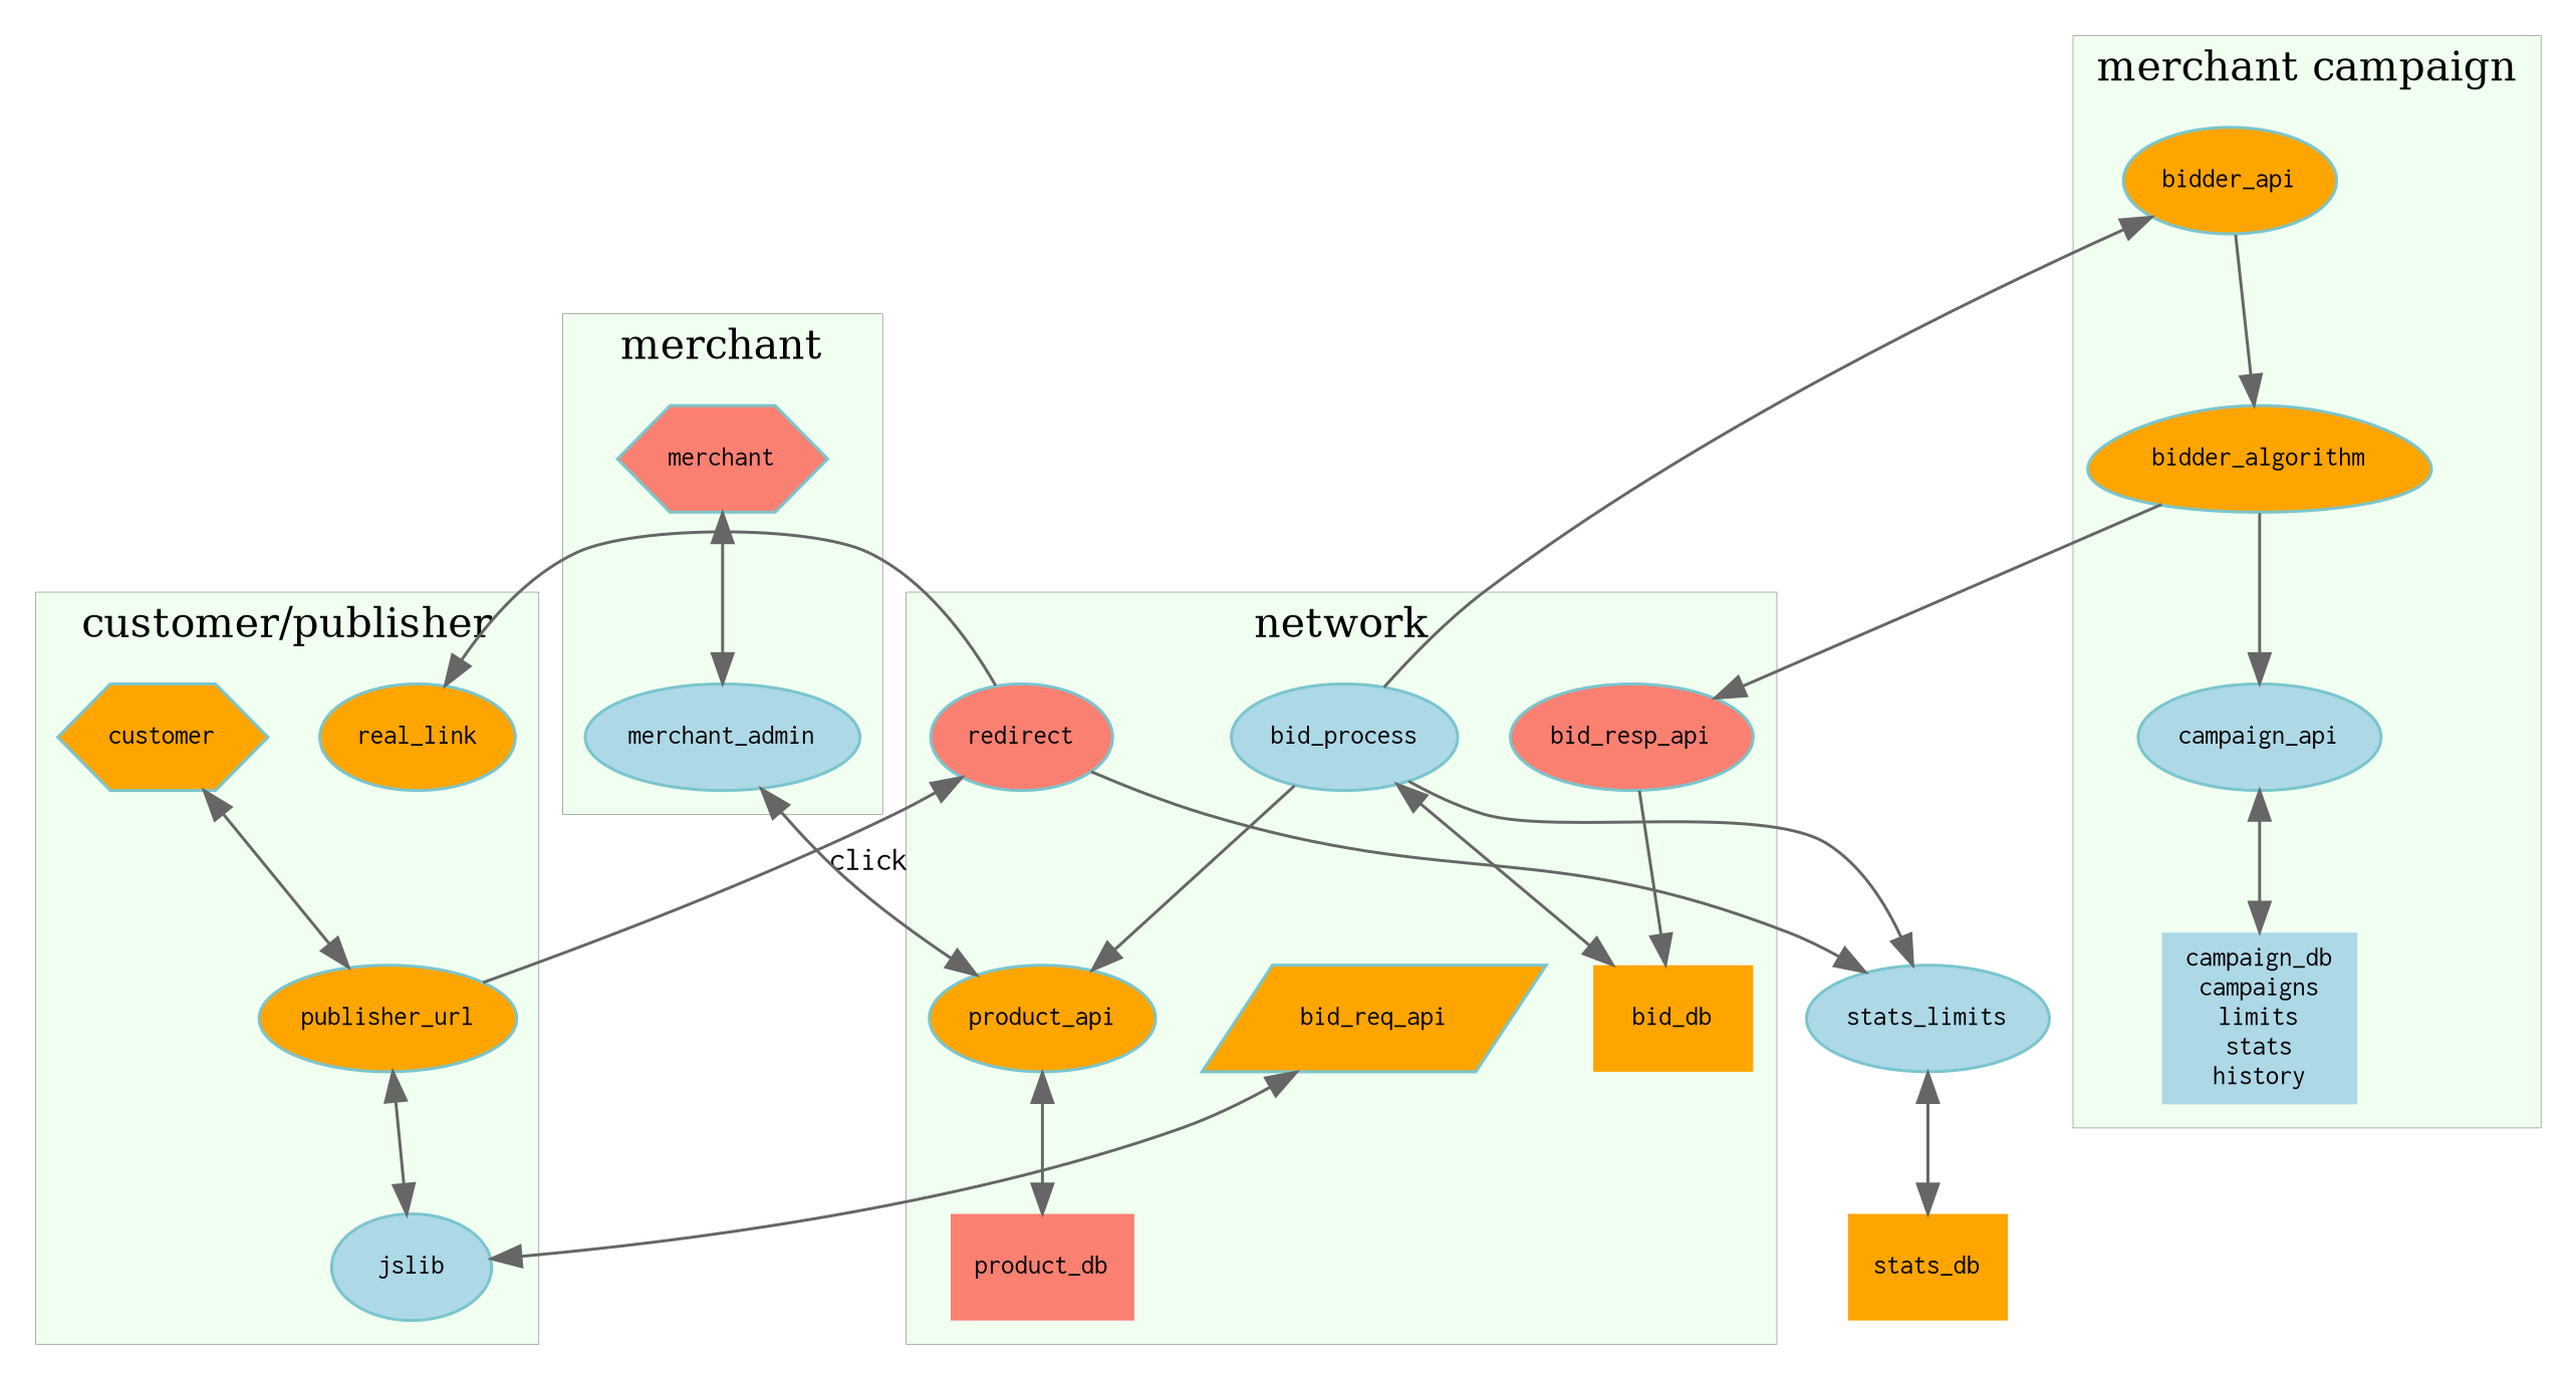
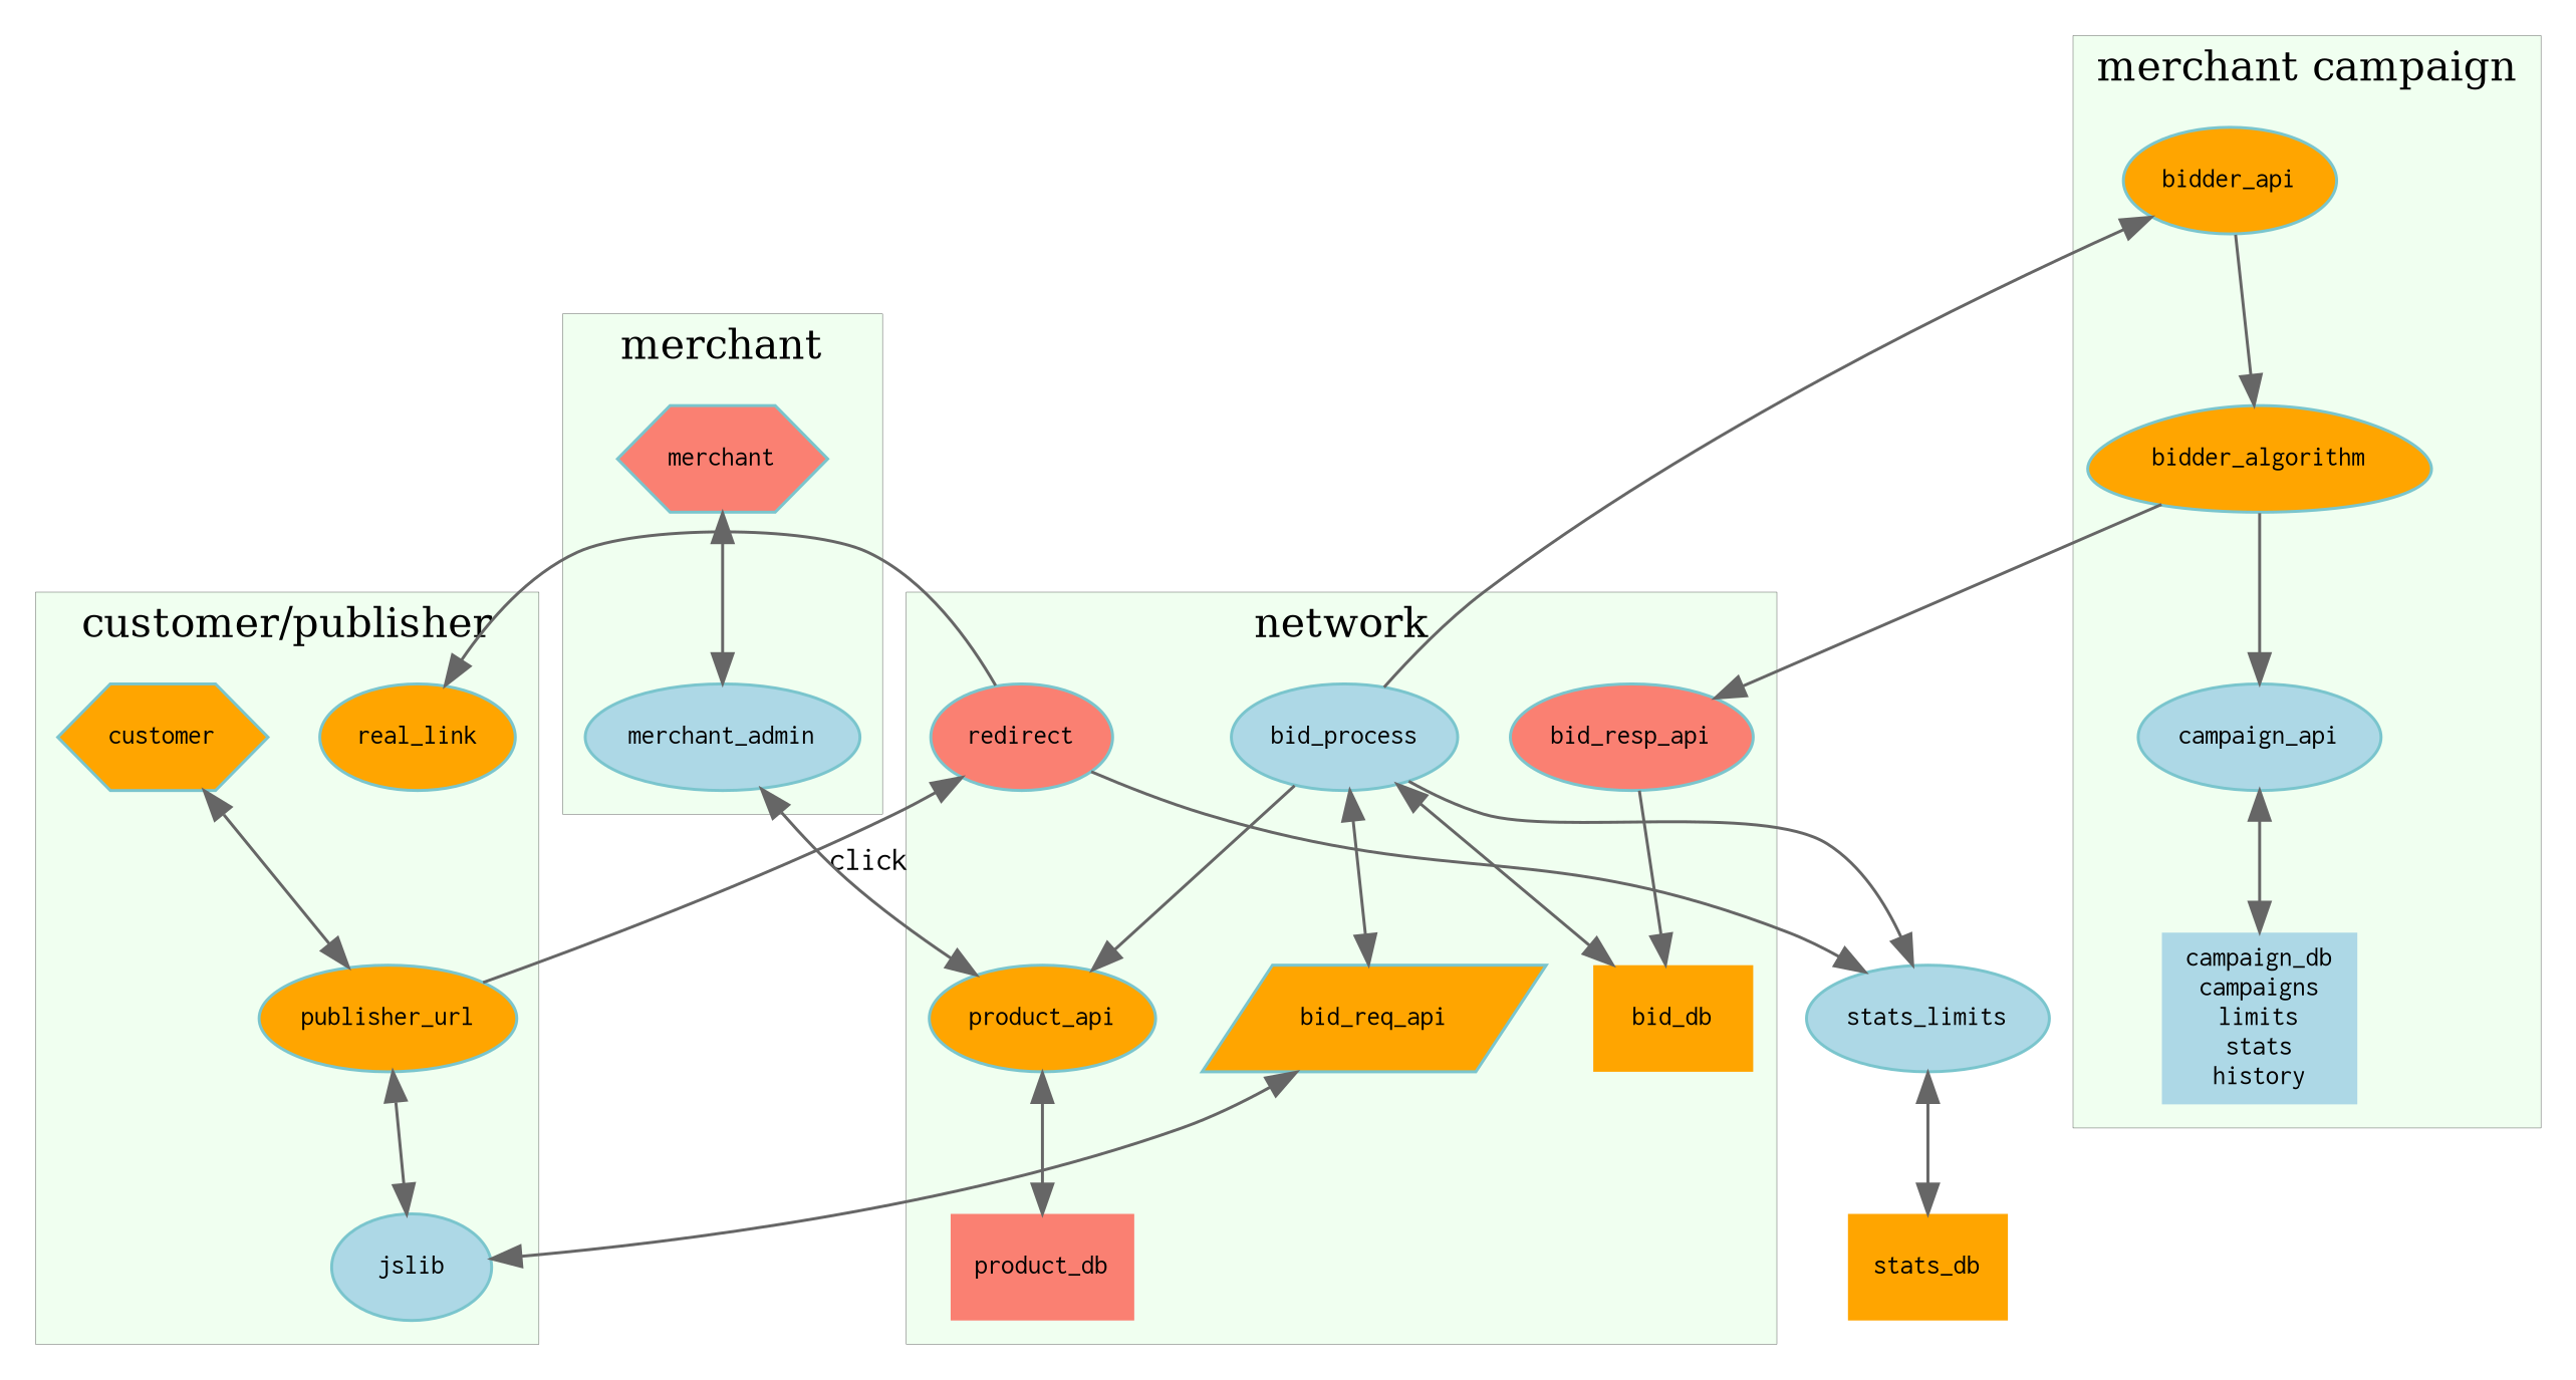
  digraph {
    title="BAM-X Data Flow"
    node [color=cadetblue3 fillcolor=orange fontname=Courier fontsize=9 shape=oval style=filled]
    edge [color="#666666" fontname=Courier fontsize=11]
    stats_db [color=khaki2 peripheries=0 shape=DatabaseShape]
    n2 [fillcolor=lightblue label=stats_limits]
    bid_req_api [shape=parallelogram]
    bid_process [fillcolor=lightblue]
    bid_db [color=khaki2 peripheries=0 shape=DatabaseShape]
    bid_resp_api [fillcolor=salmon]
    redirect [fillcolor=salmon]
    product_api
    product_db [color=khaki2 fillcolor=salmon peripheries=0 shape=DatabaseShape]
    customer [shape=hexagon]
    publisher_url
    jslib [fillcolor=lightblue]
    real_link
    merchant [fillcolor=salmon shape=hexagon]
    merchant_admin [fillcolor=lightblue]
    campaign_api [fillcolor=lightblue]
    bidder_api
    bidder_algorithm [shape=egg]
    n19 [color=khaki2 fillcolor=lightblue label="campaign_db\ncampaigns\nlimits\nstats\nhistory" peripheries=0 shape=DatabaseShape]
    subgraph cluster_1 {
      bgcolor=honeydew
      label=bidder
      penwidth=0.1
      style=filled
    }
    subgraph sub_2 {
      bgcolor=honeydew
      label=stats
      penwidth=0.1
      style=filled
      stats_db
      n2
    }
    subgraph cluster_3 {
      bgcolor=honeydew
      label=network
      penwidth=0.1
      style=filled
      bid_req_api
      bid_process
      bid_db
      bid_resp_api
      redirect
      product_api
      product_db
    }
    subgraph cluster_4 {
      bgcolor=honeydew
      label="customer/publisher"
      penwidth=0.1
      style=filled
      customer
      publisher_url
      jslib
      real_link
    }
    subgraph cluster_5 {
      bgcolor=honeydew
      label=merchant
      penwidth=0.1
      style=filled
      merchant
      merchant_admin
    }
    subgraph cluster_6 {
      bgcolor=honeydew
      label="merchant campaign"
      penwidth=0.1
      style=filled
      campaign_api
      bidder_api
      bidder_algorithm
      n19
    }
    n2 -> stats_db [dir=both]
    bid_req_api -> jslib [dir=both]
    bid_process -> n2
+   bid_process -> bid_req_api [dir=both]
    bid_process -> bid_db [dir=both]
    bid_process -> product_api
    bid_process -> bidder_api
    bid_resp_api -> bid_db
    redirect -> n2
    redirect -> real_link
    product_api -> product_db [dir=both]
    customer -> publisher_url [dir=both]
    publisher_url -> redirect [label=click]
    publisher_url -> jslib [dir=both]
    merchant -> merchant_admin [dir=both]
    merchant_admin -> product_api [dir=both]
    campaign_api -> n19 [dir=both]
    bidder_api -> bidder_algorithm
    bidder_algorithm -> bid_resp_api
    bidder_algorithm -> campaign_api
  }
